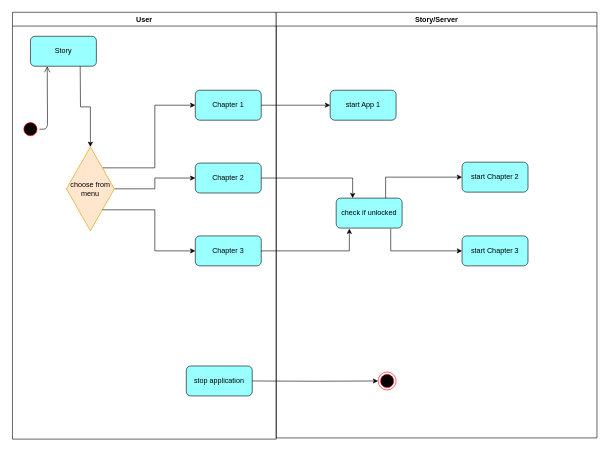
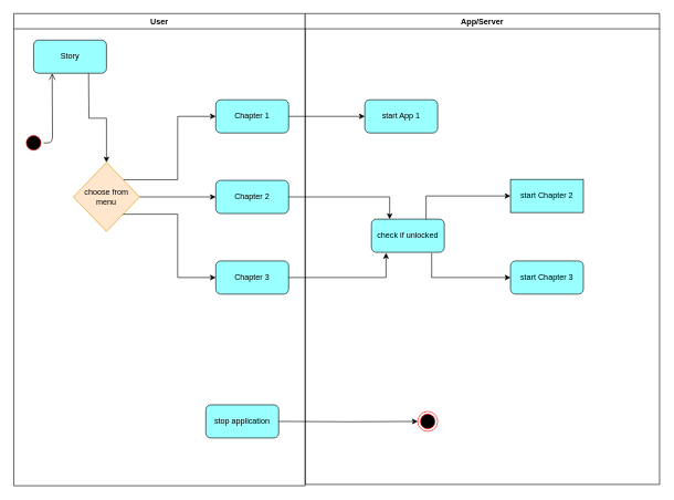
  <mxCell id="0" />
  <mxCell id="1" parent="0" />
  <mxCell id="2" value="User" style="swimlane;whiteSpace=wrap;startSize=23;" parent="1" vertex="1"><mxGeometry x="20" y="20" width="440" height="712" as="geometry" /></mxCell>
  <mxCell id="3" style="edgeStyle=orthogonalEdgeStyle;rounded=0;orthogonalLoop=1;jettySize=auto;html=1;exitX=0.75;exitY=1;exitDx=0;exitDy=0;entryX=0.5;entryY=0;entryDx=0;entryDy=0;" parent="2" target="6" edge="1"><mxGeometry relative="1" as="geometry"><mxPoint x="113" y="90" as="sourcePoint" /></mxGeometry></mxCell>
  <mxCell id="4" style="edgeStyle=orthogonalEdgeStyle;rounded=0;orthogonalLoop=1;jettySize=auto;html=1;exitX=1;exitY=0;exitDx=0;exitDy=0;entryX=0;entryY=0.5;entryDx=0;entryDy=0;" parent="2" source="6" target="11" edge="1"><mxGeometry relative="1" as="geometry"><mxPoint x="240" y="65" as="targetPoint" /></mxGeometry></mxCell>
  <mxCell id="5" style="edgeStyle=orthogonalEdgeStyle;rounded=0;orthogonalLoop=1;jettySize=auto;html=1;exitX=1;exitY=0.5;exitDx=0;exitDy=0;entryX=0;entryY=0.5;entryDx=0;entryDy=0;" parent="2" source="6" target="10" edge="1"><mxGeometry relative="1" as="geometry"><mxPoint x="240" y="145" as="targetPoint" /></mxGeometry></mxCell>
- <mxCell id="6" value="choose from menu" style="rhombus;whiteSpace=wrap;html=1;fillColor=#ffe6cc;strokeColor=#d79b00;" parent="2" vertex="1"><mxGeometry x="90" y="224.5" width="80" height="140" as="geometry" /></mxCell>
+ <mxCell id="6" value="choose from menu" style="rhombus;whiteSpace=wrap;html=1;fillColor=#ffe6cc;strokeColor=#d79b00;" parent="2" vertex="1"><mxGeometry x="90" y="224.5" width="100" height="104" as="geometry" /></mxCell>
  <mxCell id="7" value="" style="ellipse;html=1;shape=startState;fillColor=#000000;strokeColor=#ff0000;" parent="2" vertex="1"><mxGeometry x="15" y="180" width="30" height="30" as="geometry" /></mxCell>
  <mxCell id="8" value="" style="edgeStyle=orthogonalEdgeStyle;html=1;verticalAlign=bottom;endArrow=open;endSize=8;strokeColor=#000000;entryX=0.25;entryY=1;entryDx=0;entryDy=0;" parent="2" source="7" edge="1"><mxGeometry relative="1" as="geometry"><mxPoint x="58" y="90" as="targetPoint" /></mxGeometry></mxCell>
  <mxCell id="9" value="Story" style="rounded=1;whiteSpace=wrap;html=1;fillColor=#99FFFF;" parent="2" vertex="1"><mxGeometry x="30" y="40" width="110" height="50" as="geometry" /></mxCell>
  <mxCell id="10" value="Chapter 2" style="rounded=1;whiteSpace=wrap;html=1;fillColor=#99FFFF;" parent="2" vertex="1"><mxGeometry x="305" y="251.5" width="110" height="50" as="geometry" /></mxCell>
  <mxCell id="11" value="Chapter 1" style="rounded=1;whiteSpace=wrap;html=1;fillColor=#99FFFF;" parent="2" vertex="1"><mxGeometry x="305" y="130" width="110" height="50" as="geometry" /></mxCell>
  <mxCell id="12" value="stop application" style="rounded=1;whiteSpace=wrap;html=1;fillColor=#99FFFF;" parent="2" vertex="1"><mxGeometry x="290" y="590" width="110" height="50" as="geometry" /></mxCell>
  <mxCell id="13" value="Chapter 3" style="rounded=1;whiteSpace=wrap;html=1;fillColor=#99FFFF;" parent="2" vertex="1"><mxGeometry x="305" y="373" width="110" height="50" as="geometry" /></mxCell>
  <mxCell id="14" style="edgeStyle=orthogonalEdgeStyle;rounded=0;orthogonalLoop=1;jettySize=auto;html=1;exitX=1;exitY=1;exitDx=0;exitDy=0;entryX=0;entryY=0.5;entryDx=0;entryDy=0;" parent="2" source="6" target="13" edge="1"><mxGeometry relative="1" as="geometry"><mxPoint x="290" y="390" as="targetPoint" /><mxPoint x="175" y="390" as="sourcePoint" /></mxGeometry></mxCell>
- <mxCell id="15" value="Story/Server" style="swimlane;whiteSpace=wrap" parent="1" vertex="1"><mxGeometry x="460" y="20" width="535" height="710" as="geometry" /></mxCell>
+ <mxCell id="15" value="App/Server" style="swimlane;whiteSpace=wrap" parent="1" vertex="1"><mxGeometry x="460" y="20" width="535" height="710" as="geometry" /></mxCell>
  <mxCell id="16" value="" style="ellipse;html=1;shape=endState;fillColor=#000000;strokeColor=#ff0000;" parent="15" vertex="1"><mxGeometry x="170" y="600" width="30" height="30" as="geometry" /></mxCell>
  <mxCell id="17" value="start App 1" style="rounded=1;whiteSpace=wrap;html=1;fillColor=#99FFFF;" parent="15" vertex="1"><mxGeometry x="90" y="130" width="110" height="50" as="geometry" /></mxCell>
- <mxCell id="18" value="start Chapter 2" style="rounded=1;whiteSpace=wrap;html=1;fillColor=#99FFFF;" parent="15" vertex="1"><mxGeometry x="310" y="250" width="110" height="50" as="geometry" /></mxCell>
+ <mxCell id="18" value="start Chapter 2" style="whiteSpace=wrap;html=1;fillColor=#99FFFF;rounded=0;" parent="15" vertex="1"><mxGeometry x="310" y="250" width="110" height="50" as="geometry" /></mxCell>
  <mxCell id="19" value="start Chapter 3" style="rounded=1;whiteSpace=wrap;html=1;fillColor=#99FFFF;" parent="15" vertex="1"><mxGeometry x="310" y="373" width="110" height="50" as="geometry" /></mxCell>
  <mxCell id="20" value="check if unlocked" style="rounded=1;whiteSpace=wrap;html=1;fillColor=#99FFFF;" parent="15" vertex="1"><mxGeometry x="100" y="310" width="110" height="50" as="geometry" /></mxCell>
  <mxCell id="21" style="edgeStyle=orthogonalEdgeStyle;rounded=0;orthogonalLoop=1;jettySize=auto;html=1;exitX=0.75;exitY=0;exitDx=0;exitDy=0;entryX=0;entryY=0.5;entryDx=0;entryDy=0;" parent="15" source="20" target="18" edge="1"><mxGeometry relative="1" as="geometry"><mxPoint x="325" y="310" as="targetPoint" /><mxPoint x="185" y="215" as="sourcePoint" /></mxGeometry></mxCell>
  <mxCell id="22" style="edgeStyle=orthogonalEdgeStyle;rounded=0;orthogonalLoop=1;jettySize=auto;html=1;exitX=0.827;exitY=1.02;exitDx=0;exitDy=0;entryX=0;entryY=0.5;entryDx=0;entryDy=0;exitPerimeter=0;" parent="15" source="20" target="19" edge="1"><mxGeometry relative="1" as="geometry"><mxPoint x="390" y="555" as="targetPoint" /><mxPoint x="250" y="460" as="sourcePoint" /></mxGeometry></mxCell>
  <mxCell id="23" style="edgeStyle=orthogonalEdgeStyle;rounded=0;orthogonalLoop=1;jettySize=auto;html=1;exitX=1;exitY=0.5;exitDx=0;exitDy=0;entryX=0;entryY=0.5;entryDx=0;entryDy=0;strokeColor=#000000;" parent="1" target="16" edge="1"><mxGeometry relative="1" as="geometry"><mxPoint x="420" y="635" as="sourcePoint" /></mxGeometry></mxCell>
  <mxCell id="24" style="edgeStyle=orthogonalEdgeStyle;rounded=0;orthogonalLoop=1;jettySize=auto;html=1;exitX=1;exitY=0.5;exitDx=0;exitDy=0;entryX=0;entryY=0.5;entryDx=0;entryDy=0;" parent="1" source="11" target="17" edge="1"><mxGeometry relative="1" as="geometry"><mxPoint x="535" y="220" as="targetPoint" /><mxPoint x="420" y="220" as="sourcePoint" /></mxGeometry></mxCell>
  <mxCell id="25" style="edgeStyle=orthogonalEdgeStyle;rounded=0;orthogonalLoop=1;jettySize=auto;html=1;exitX=1;exitY=0.5;exitDx=0;exitDy=0;entryX=0.2;entryY=1.02;entryDx=0;entryDy=0;entryPerimeter=0;" parent="1" source="13" target="20" edge="1"><mxGeometry relative="1" as="geometry"><mxPoint x="670" y="525" as="targetPoint" /><mxPoint x="530" y="430" as="sourcePoint" /></mxGeometry></mxCell>
  <mxCell id="26" style="edgeStyle=orthogonalEdgeStyle;rounded=0;orthogonalLoop=1;jettySize=auto;html=1;exitX=1;exitY=0.5;exitDx=0;exitDy=0;entryX=0.25;entryY=0;entryDx=0;entryDy=0;" parent="1" source="10" target="20" edge="1"><mxGeometry relative="1" as="geometry"><mxPoint x="645" y="355" as="targetPoint" /><mxPoint x="505" y="260" as="sourcePoint" /></mxGeometry></mxCell>
